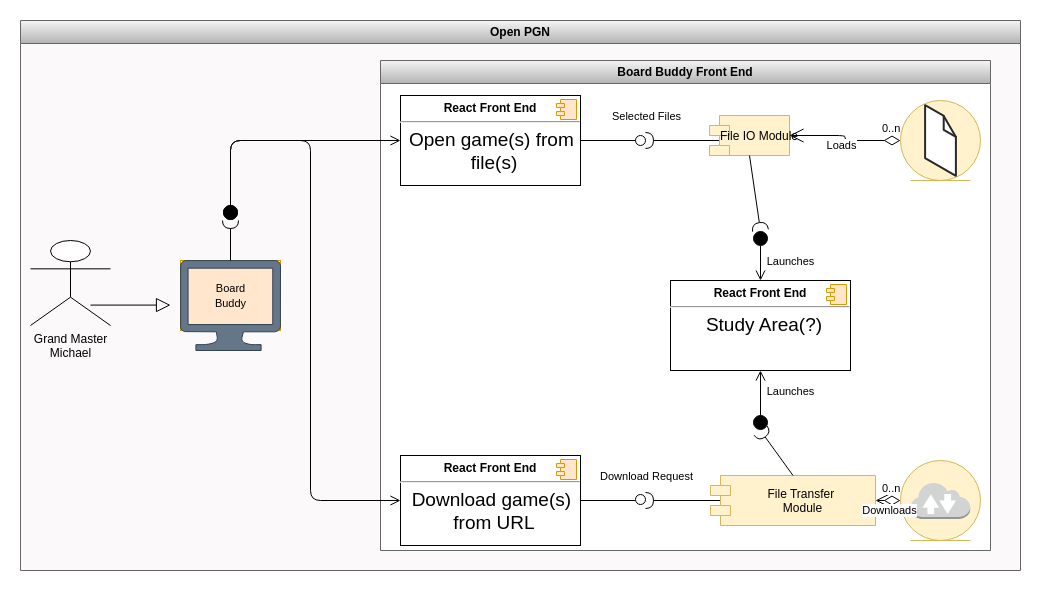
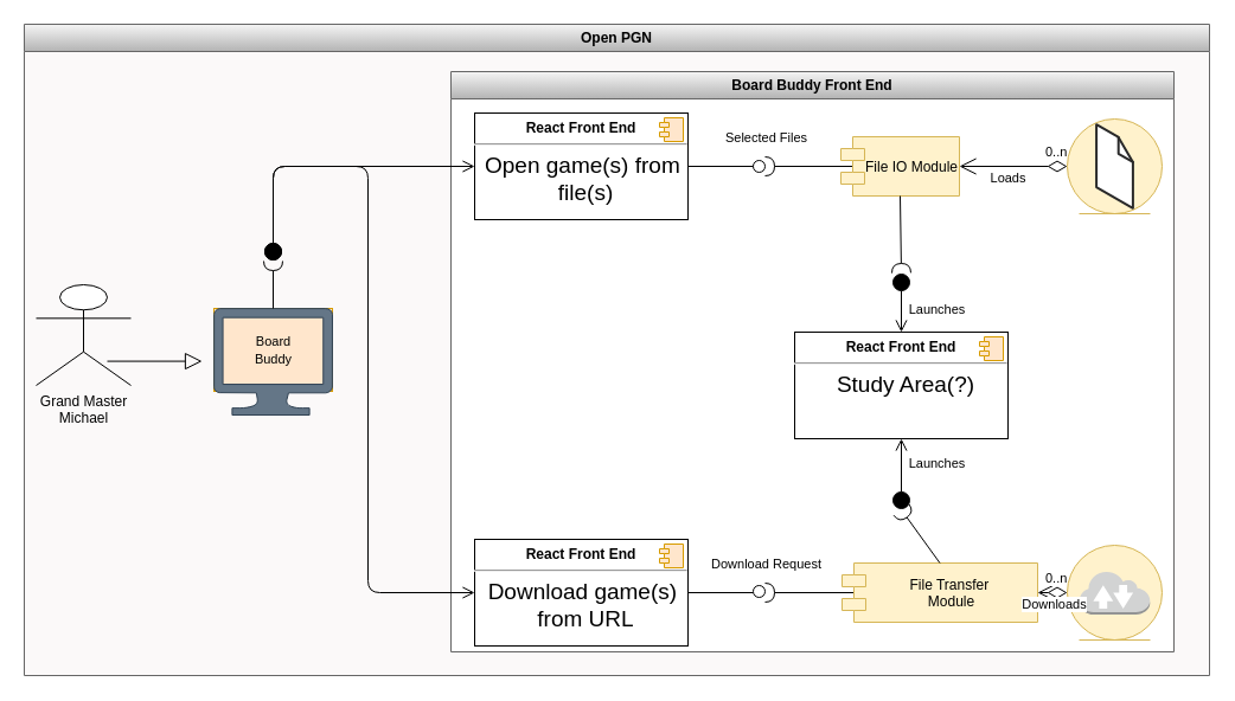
  <mxCell id="0" />
  <mxCell id="1" parent="0" />
  <mxCell id="2" value="Open PGN" style="swimlane;whiteSpace=wrap;html=1;swimlaneFillColor=#fbf9f9;fillColor=#f5f5f5;strokeColor=#666666;gradientColor=#b3b3b3;" parent="1" vertex="1"><mxGeometry x="20" y="20" width="1000" height="550" as="geometry" /></mxCell>
  <mxCell id="3" value="Board Buddy Front End" style="swimlane;whiteSpace=wrap;html=1;swimlaneFillColor=#FFFFFF;fillColor=#f5f5f5;gradientColor=#b3b3b3;strokeColor=#666666;" parent="2" vertex="1"><mxGeometry x="360" y="40" width="610" height="490" as="geometry" /></mxCell>
  <mxCell id="4" value="&lt;p style=&quot;margin:0px;margin-top:6px;text-align:center;&quot;&gt;&lt;b&gt;React Front End&lt;/b&gt;&lt;/p&gt;&lt;hr&gt;&lt;p style=&quot;text-align: center; margin: 0px 0px 0px 8px;&quot;&gt;&lt;span style=&quot;font-size: 19px;&quot;&gt;Open game(s) from&amp;nbsp;&lt;/span&gt;&lt;/p&gt;&lt;p style=&quot;text-align: center; margin: 0px 0px 0px 8px;&quot;&gt;&lt;span style=&quot;font-size: 19px;&quot;&gt;file(s)&lt;/span&gt;&lt;/p&gt;" style="align=left;overflow=fill;html=1;dropTarget=0;spacingTop=0;" parent="3" vertex="1"><mxGeometry x="20" y="35" width="180" height="90" as="geometry" /></mxCell>
  <mxCell id="5" value="" style="shape=component;jettyWidth=8;jettyHeight=4;fillColor=#ffe6cc;strokeColor=#d79b00;" parent="4" vertex="1"><mxGeometry x="1" width="20" height="20" relative="1" as="geometry"><mxPoint x="-24" y="4" as="offset" /></mxGeometry></mxCell>
  <mxCell id="6" value="" style="ellipse;whiteSpace=wrap;html=1;align=center;aspect=fixed;resizable=0;points=[];outlineConnect=0;sketch=0;" parent="3" vertex="1"><mxGeometry x="255" y="75" width="10" height="10" as="geometry" /></mxCell>
  <mxCell id="7" value="" style="rounded=0;orthogonalLoop=1;jettySize=auto;html=1;endArrow=none;endFill=0;sketch=0;sourcePerimeterSpacing=0;targetPerimeterSpacing=0;exitX=1;exitY=0.5;exitDx=0;exitDy=0;" parent="3" source="4" target="6" edge="1"><mxGeometry relative="1" as="geometry"><mxPoint x="230" y="120" as="sourcePoint" /></mxGeometry></mxCell>
  <mxCell id="8" value="Selected Files" style="edgeLabel;html=1;align=center;verticalAlign=middle;resizable=0;points=[];" parent="7" vertex="1" connectable="0"><mxGeometry x="0.313" y="2" relative="1" as="geometry"><mxPoint x="29" y="-23" as="offset" /></mxGeometry></mxCell>
  <mxCell id="9" value="" style="rounded=0;orthogonalLoop=1;jettySize=auto;html=1;endArrow=halfCircle;endFill=0;endSize=6;strokeWidth=1;sketch=0;" parent="3" target="6" edge="1"><mxGeometry relative="1" as="geometry"><mxPoint x="340" y="80" as="sourcePoint" /><mxPoint x="330" y="75" as="targetPoint" /></mxGeometry></mxCell>
- <mxCell id="10" value="File IO Module" style="shape=module;align=left;spacingLeft=20;align=center;verticalAlign=middle;fillColor=#fff2cc;strokeColor=#d6b656;" parent="3" vertex="1"><mxGeometry x="329" y="55" width="80" height="40" as="geometry" /></mxCell>
+ <mxCell id="10" value="File IO Module" style="shape=module;align=left;spacingLeft=20;align=center;verticalAlign=middle;fillColor=#fff2cc;strokeColor=#d6b656;" parent="3" vertex="1"><mxGeometry x="329" y="55" width="100" height="50" as="geometry" /></mxCell>
  <mxCell id="11" value="Loads" style="endArrow=open;html=1;endSize=12;startArrow=diamondThin;startSize=14;startFill=0;edgeStyle=orthogonalEdgeStyle;entryX=1;entryY=0.5;entryDx=0;entryDy=0;exitX=0;exitY=0.5;exitDx=0;exitDy=0;" parent="3" source="21" target="10" edge="1"><mxGeometry x="0.099" y="10" relative="1" as="geometry"><mxPoint x="140" y="370" as="sourcePoint" /><mxPoint x="300" y="370" as="targetPoint" /><mxPoint as="offset" /></mxGeometry></mxCell>
  <mxCell id="12" value="0..n" style="edgeLabel;resizable=0;html=1;align=left;verticalAlign=top;" parent="11" connectable="0" vertex="1"><mxGeometry x="-1" relative="1" as="geometry"><mxPoint x="-20" y="-25" as="offset" /></mxGeometry></mxCell>
  <mxCell id="13" value="&lt;p style=&quot;margin:0px;margin-top:6px;text-align:center;&quot;&gt;&lt;b&gt;React Front End&lt;/b&gt;&lt;/p&gt;&lt;hr&gt;&lt;p style=&quot;text-align: center; margin: 0px 0px 0px 8px;&quot;&gt;&lt;font style=&quot;font-size: 19px;&quot;&gt;Download game(s)&amp;nbsp;&lt;/font&gt;&lt;/p&gt;&lt;p style=&quot;text-align: center; margin: 0px 0px 0px 8px;&quot;&gt;&lt;font style=&quot;font-size: 19px;&quot;&gt;from URL&lt;/font&gt;&lt;br&gt;&lt;/p&gt;" style="align=left;overflow=fill;html=1;dropTarget=0;spacingTop=0;" parent="3" vertex="1"><mxGeometry x="20" y="395" width="180" height="90" as="geometry" /></mxCell>
  <mxCell id="14" value="" style="shape=component;jettyWidth=8;jettyHeight=4;fillColor=#ffe6cc;strokeColor=#d79b00;" parent="13" vertex="1"><mxGeometry x="1" width="20" height="20" relative="1" as="geometry"><mxPoint x="-24" y="4" as="offset" /></mxGeometry></mxCell>
  <mxCell id="15" value="" style="rounded=0;orthogonalLoop=1;jettySize=auto;html=1;endArrow=none;endFill=0;sketch=0;sourcePerimeterSpacing=0;targetPerimeterSpacing=0;exitX=1;exitY=0.5;exitDx=0;exitDy=0;" parent="3" source="13" edge="1"><mxGeometry relative="1" as="geometry"><mxPoint x="60" y="430" as="sourcePoint" /><mxPoint x="255" y="440" as="targetPoint" /></mxGeometry></mxCell>
  <mxCell id="16" value="Download Request" style="edgeLabel;html=1;align=center;verticalAlign=middle;resizable=0;points=[];" parent="15" vertex="1" connectable="0"><mxGeometry x="0.313" y="2" relative="1" as="geometry"><mxPoint x="29" y="-23" as="offset" /></mxGeometry></mxCell>
  <mxCell id="17" value="" style="rounded=0;orthogonalLoop=1;jettySize=auto;html=1;endArrow=halfCircle;endFill=0;endSize=6;strokeWidth=1;sketch=0;" parent="3" edge="1"><mxGeometry relative="1" as="geometry"><mxPoint x="340" y="440" as="sourcePoint" /><mxPoint x="265" y="440" as="targetPoint" /></mxGeometry></mxCell>
  <mxCell id="18" value="File Transfer &#10;Module" style="shape=module;align=left;spacingLeft=20;align=center;verticalAlign=middle;fillColor=#fff2cc;strokeColor=#d6b656;" parent="3" vertex="1"><mxGeometry x="330" y="415" width="165" height="50" as="geometry" /></mxCell>
  <mxCell id="19" value="" style="ellipse;whiteSpace=wrap;html=1;align=center;aspect=fixed;resizable=0;points=[];outlineConnect=0;sketch=0;" parent="3" vertex="1"><mxGeometry x="255" y="434" width="10" height="10" as="geometry" /></mxCell>
  <mxCell id="20" value="" style="ellipse;shape=umlEntity;whiteSpace=wrap;html=1;fillColor=#fff2cc;strokeColor=#d6b656;" parent="3" vertex="1"><mxGeometry x="520" y="400" width="80" height="80" as="geometry" /></mxCell>
  <mxCell id="21" value="" style="ellipse;shape=umlEntity;whiteSpace=wrap;html=1;fillColor=#fff2cc;strokeColor=#d6b656;" parent="3" vertex="1"><mxGeometry x="520" y="40" width="80" height="80" as="geometry" /></mxCell>
  <mxCell id="22" value="" style="verticalLabelPosition=bottom;html=1;verticalAlign=top;strokeWidth=1;align=center;outlineConnect=0;dashed=0;outlineConnect=0;shape=mxgraph.aws3d.file;aspect=fixed;strokeColor=#292929;" parent="3" vertex="1"><mxGeometry x="544.6" y="44.7" width="30.8" height="70.6" as="geometry" /></mxCell>
  <mxCell id="23" value="&lt;p style=&quot;margin:0px;margin-top:6px;text-align:center;&quot;&gt;&lt;b&gt;React Front End&lt;/b&gt;&lt;/p&gt;&lt;hr&gt;&lt;p style=&quot;text-align: center; margin: 0px 0px 0px 8px;&quot;&gt;&lt;span style=&quot;font-size: 19px;&quot;&gt;Study Area(?)&lt;/span&gt;&lt;/p&gt;" style="align=left;overflow=fill;html=1;dropTarget=0;spacingTop=0;" parent="3" vertex="1"><mxGeometry x="290" y="220" width="180" height="90" as="geometry" /></mxCell>
  <mxCell id="24" value="" style="shape=component;jettyWidth=8;jettyHeight=4;fillColor=#ffe6cc;strokeColor=#d79b00;" parent="23" vertex="1"><mxGeometry x="1" width="20" height="20" relative="1" as="geometry"><mxPoint x="-24" y="4" as="offset" /></mxGeometry></mxCell>
  <mxCell id="25" value="" style="outlineConnect=0;dashed=0;verticalLabelPosition=bottom;verticalAlign=top;align=center;html=1;shape=mxgraph.aws3.internet_2;fillColor=#D2D3D3;gradientColor=none;" parent="3" vertex="1"><mxGeometry x="530.25" y="421.5" width="59.5" height="37" as="geometry" /></mxCell>
  <mxCell id="26" value="Downloads" style="endArrow=open;html=1;endSize=12;startArrow=diamondThin;startSize=14;startFill=0;edgeStyle=orthogonalEdgeStyle;entryX=1;entryY=0.5;entryDx=0;entryDy=0;exitX=0;exitY=0.5;exitDx=0;exitDy=0;" parent="3" source="20" target="18" edge="1"><mxGeometry x="-0.111" y="10" relative="1" as="geometry"><mxPoint x="520" y="400" as="sourcePoint" /><mxPoint x="430" y="400" as="targetPoint" /><mxPoint as="offset" /></mxGeometry></mxCell>
  <mxCell id="27" value="0..n" style="edgeLabel;resizable=0;html=1;align=left;verticalAlign=top;" parent="26" connectable="0" vertex="1"><mxGeometry x="-1" relative="1" as="geometry"><mxPoint x="-20" y="-25" as="offset" /></mxGeometry></mxCell>
  <mxCell id="28" value="Grand Master &lt;br&gt;Michael" style="shape=umlActor;verticalLabelPosition=bottom;verticalAlign=top;html=1;" parent="2" vertex="1"><mxGeometry x="10" y="220" width="80" height="85" as="geometry" /></mxCell>
  <mxCell id="29" value="&lt;font style=&quot;font-size: 11px;&quot;&gt;Board&lt;br&gt;Buddy&lt;/font&gt;" style="html=1;rounded=0;fillColor=#ffe6cc;strokeColor=#d79b00;" parent="2" vertex="1"><mxGeometry x="160" y="240" width="100" height="70" as="geometry" /></mxCell>
  <mxCell id="30" value="" style="edgeStyle=none;html=1;endArrow=block;endFill=0;endSize=12;verticalAlign=bottom;labelBackgroundColor=none;" parent="2" edge="1"><mxGeometry width="160" relative="1" as="geometry"><mxPoint x="70" y="284.58" as="sourcePoint" /><mxPoint x="150" y="284.58" as="targetPoint" /></mxGeometry></mxCell>
  <mxCell id="31" value="" style="sketch=0;aspect=fixed;pointerEvents=1;shadow=0;dashed=0;html=1;strokeColor=#314354;labelPosition=center;verticalLabelPosition=bottom;verticalAlign=top;align=center;fillColor=#647687;shape=mxgraph.azure.computer;fontColor=#ffffff;" parent="2" vertex="1"><mxGeometry x="160" y="240" width="100" height="90" as="geometry" /></mxCell>
  <mxCell id="32" value="" style="rounded=0;orthogonalLoop=1;jettySize=auto;html=1;endArrow=halfCircle;endFill=0;endSize=6;strokeWidth=1;sketch=0;exitX=0.5;exitY=0;exitDx=0;exitDy=0;exitPerimeter=0;" parent="1" source="31" edge="1"><mxGeometry relative="1" as="geometry"><mxPoint x="290" y="215" as="sourcePoint" /><mxPoint x="230" y="220" as="targetPoint" /></mxGeometry></mxCell>
  <mxCell id="33" value="" style="html=1;verticalAlign=bottom;startArrow=circle;startFill=1;endArrow=open;startSize=6;endSize=8;entryX=0;entryY=0.5;entryDx=0;entryDy=0;" parent="1" target="13" edge="1"><mxGeometry x="0.688" width="80" relative="1" as="geometry"><mxPoint x="230" y="220" as="sourcePoint" /><mxPoint x="320" y="485" as="targetPoint" /><Array as="points"><mxPoint x="230" y="140" /><mxPoint x="310" y="140" /><mxPoint x="310" y="500" /></Array><mxPoint as="offset" /></mxGeometry></mxCell>
  <mxCell id="34" value="" style="html=1;verticalAlign=bottom;startArrow=circle;startFill=1;endArrow=open;startSize=6;endSize=8;entryX=0;entryY=0.5;entryDx=0;entryDy=0;" parent="1" target="4" edge="1"><mxGeometry width="80" relative="1" as="geometry"><mxPoint x="230" y="220" as="sourcePoint" /><mxPoint x="320" y="260" as="targetPoint" /><Array as="points"><mxPoint x="230" y="140" /></Array></mxGeometry></mxCell>
  <mxCell id="35" value="" style="rounded=0;orthogonalLoop=1;jettySize=auto;html=1;endArrow=halfCircle;endFill=0;endSize=6;strokeWidth=1;sketch=0;exitX=0.5;exitY=0;exitDx=0;exitDy=0;" parent="1" source="18" edge="1"><mxGeometry relative="1" as="geometry"><mxPoint x="530" y="425" as="sourcePoint" /><mxPoint x="760" y="430" as="targetPoint" /></mxGeometry></mxCell>
  <mxCell id="36" value="Launches" style="html=1;verticalAlign=bottom;startArrow=circle;startFill=1;endArrow=open;startSize=6;endSize=8;entryX=0.5;entryY=1;entryDx=0;entryDy=0;" parent="1" target="23" edge="1"><mxGeometry y="-30" width="80" relative="1" as="geometry"><mxPoint x="760" y="430" as="sourcePoint" /><mxPoint x="730" y="440" as="targetPoint" /><mxPoint as="offset" /></mxGeometry></mxCell>
  <mxCell id="37" value="" style="rounded=0;orthogonalLoop=1;jettySize=auto;html=1;endArrow=halfCircle;endFill=0;endSize=6;strokeWidth=1;sketch=0;exitX=0.5;exitY=1;exitDx=0;exitDy=0;" parent="1" source="10" edge="1"><mxGeometry relative="1" as="geometry"><mxPoint x="770" y="485" as="sourcePoint" /><mxPoint x="760" y="230" as="targetPoint" /></mxGeometry></mxCell>
  <mxCell id="38" value="Launches" style="html=1;verticalAlign=bottom;startArrow=circle;startFill=1;endArrow=open;startSize=6;endSize=8;entryX=0.5;entryY=0;entryDx=0;entryDy=0;" parent="1" edge="1"><mxGeometry x="0.6" y="30" width="80" relative="1" as="geometry"><mxPoint x="760" y="230" as="sourcePoint" /><mxPoint x="760" y="280" as="targetPoint" /><mxPoint as="offset" /></mxGeometry></mxCell>
